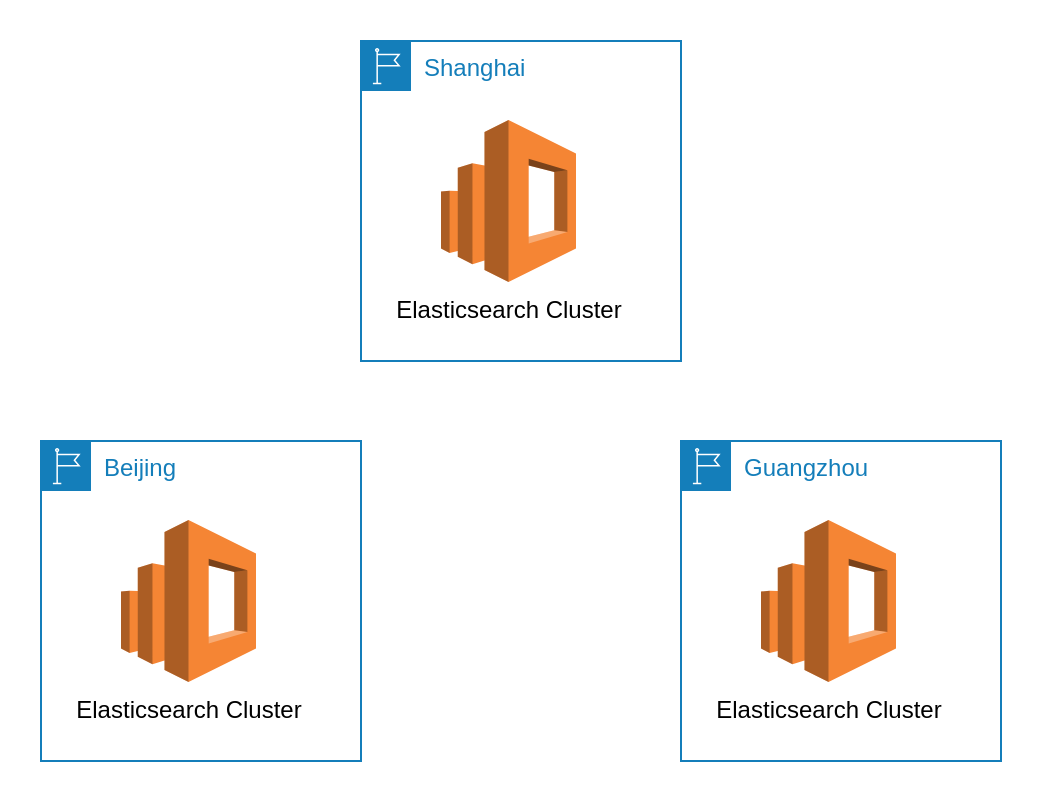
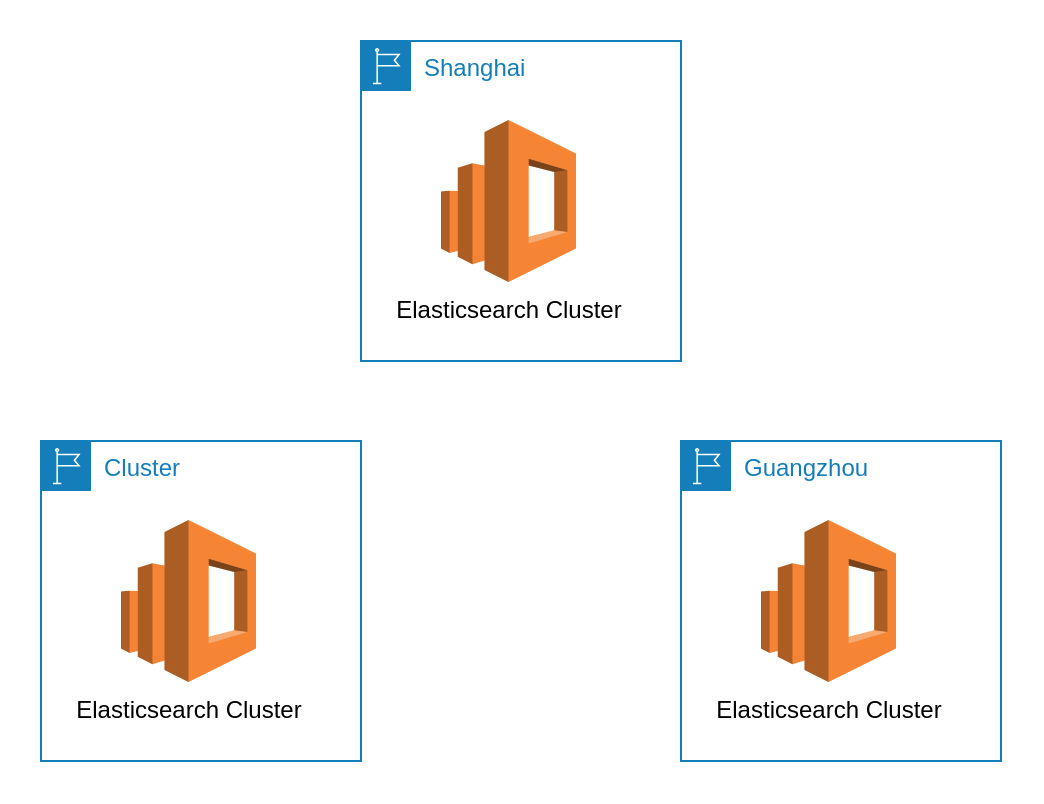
  <mxCell id="0" />
  <mxCell id="1" parent="0" />
  <mxCell id="2" value="Shanghai" style="points=[[0,0],[0.25,0],[0.5,0],[0.75,0],[1,0],[1,0.25],[1,0.5],[1,0.75],[1,1],[0.75,1],[0.5,1],[0.25,1],[0,1],[0,0.75],[0,0.5],[0,0.25]];outlineConnect=0;gradientColor=none;html=1;whiteSpace=wrap;fontSize=12;fontStyle=0;shape=mxgraph.aws4.group;grIcon=mxgraph.aws4.group_region;strokeColor=#147EBA;fillColor=none;verticalAlign=top;align=left;spacingLeft=30;fontColor=#147EBA;dashed=0;" vertex="1" parent="1"><mxGeometry x="180" y="20" width="160" height="160" as="geometry" /></mxCell>
  <mxCell id="3" value="Elasticsearch Cluster" style="outlineConnect=0;dashed=0;verticalLabelPosition=bottom;verticalAlign=top;align=center;html=1;shape=mxgraph.aws3.elasticsearch_service;fillColor=#F58534;gradientColor=none;" vertex="1" parent="1"><mxGeometry x="220" y="59.5" width="67.5" height="81" as="geometry" /></mxCell>
- <mxCell id="4" value="Beijing" style="points=[[0,0],[0.25,0],[0.5,0],[0.75,0],[1,0],[1,0.25],[1,0.5],[1,0.75],[1,1],[0.75,1],[0.5,1],[0.25,1],[0,1],[0,0.75],[0,0.5],[0,0.25]];outlineConnect=0;gradientColor=none;html=1;whiteSpace=wrap;fontSize=12;fontStyle=0;shape=mxgraph.aws4.group;grIcon=mxgraph.aws4.group_region;strokeColor=#147EBA;fillColor=none;verticalAlign=top;align=left;spacingLeft=30;fontColor=#147EBA;dashed=0;" vertex="1" parent="1"><mxGeometry x="20" y="220" width="160" height="160" as="geometry" /></mxCell>
+ <mxCell id="4" value="Cluster" style="points=[[0,0],[0.25,0],[0.5,0],[0.75,0],[1,0],[1,0.25],[1,0.5],[1,0.75],[1,1],[0.75,1],[0.5,1],[0.25,1],[0,1],[0,0.75],[0,0.5],[0,0.25]];outlineConnect=0;gradientColor=none;html=1;whiteSpace=wrap;fontSize=12;fontStyle=0;shape=mxgraph.aws4.group;grIcon=mxgraph.aws4.group_region;strokeColor=#147EBA;fillColor=none;verticalAlign=top;align=left;spacingLeft=30;fontColor=#147EBA;dashed=0;" vertex="1" parent="1"><mxGeometry x="20" y="220" width="160" height="160" as="geometry" /></mxCell>
  <mxCell id="5" value="Elasticsearch Cluster" style="outlineConnect=0;dashed=0;verticalLabelPosition=bottom;verticalAlign=top;align=center;html=1;shape=mxgraph.aws3.elasticsearch_service;fillColor=#F58534;gradientColor=none;" vertex="1" parent="1"><mxGeometry x="60" y="259.5" width="67.5" height="81" as="geometry" /></mxCell>
  <mxCell id="6" value="Guangzhou" style="points=[[0,0],[0.25,0],[0.5,0],[0.75,0],[1,0],[1,0.25],[1,0.5],[1,0.75],[1,1],[0.75,1],[0.5,1],[0.25,1],[0,1],[0,0.75],[0,0.5],[0,0.25]];outlineConnect=0;gradientColor=none;html=1;whiteSpace=wrap;fontSize=12;fontStyle=0;shape=mxgraph.aws4.group;grIcon=mxgraph.aws4.group_region;strokeColor=#147EBA;fillColor=none;verticalAlign=top;align=left;spacingLeft=30;fontColor=#147EBA;dashed=0;" vertex="1" parent="1"><mxGeometry x="340" y="220" width="160" height="160" as="geometry" /></mxCell>
  <mxCell id="7" value="Elasticsearch Cluster" style="outlineConnect=0;dashed=0;verticalLabelPosition=bottom;verticalAlign=top;align=center;html=1;shape=mxgraph.aws3.elasticsearch_service;fillColor=#F58534;gradientColor=none;" vertex="1" parent="1"><mxGeometry x="380" y="259.5" width="67.5" height="81" as="geometry" /></mxCell>
